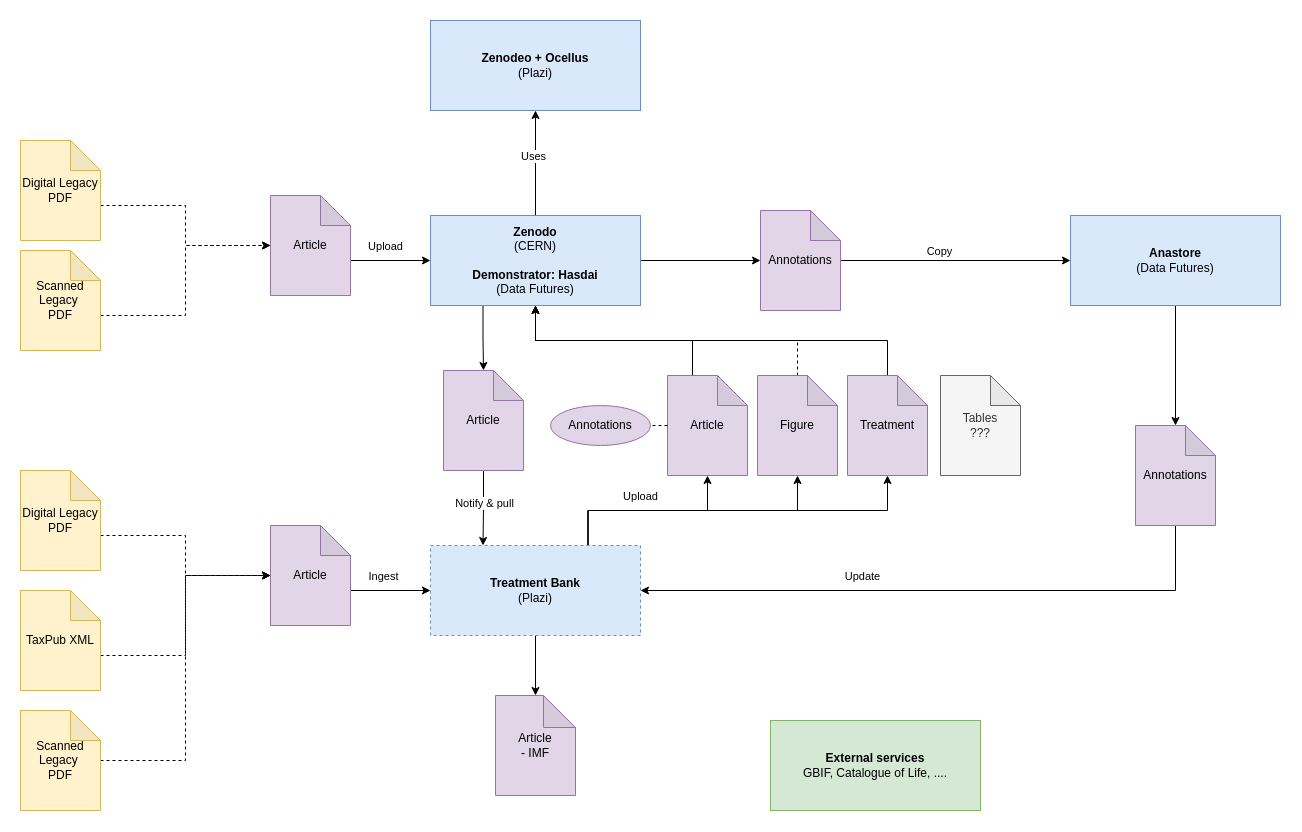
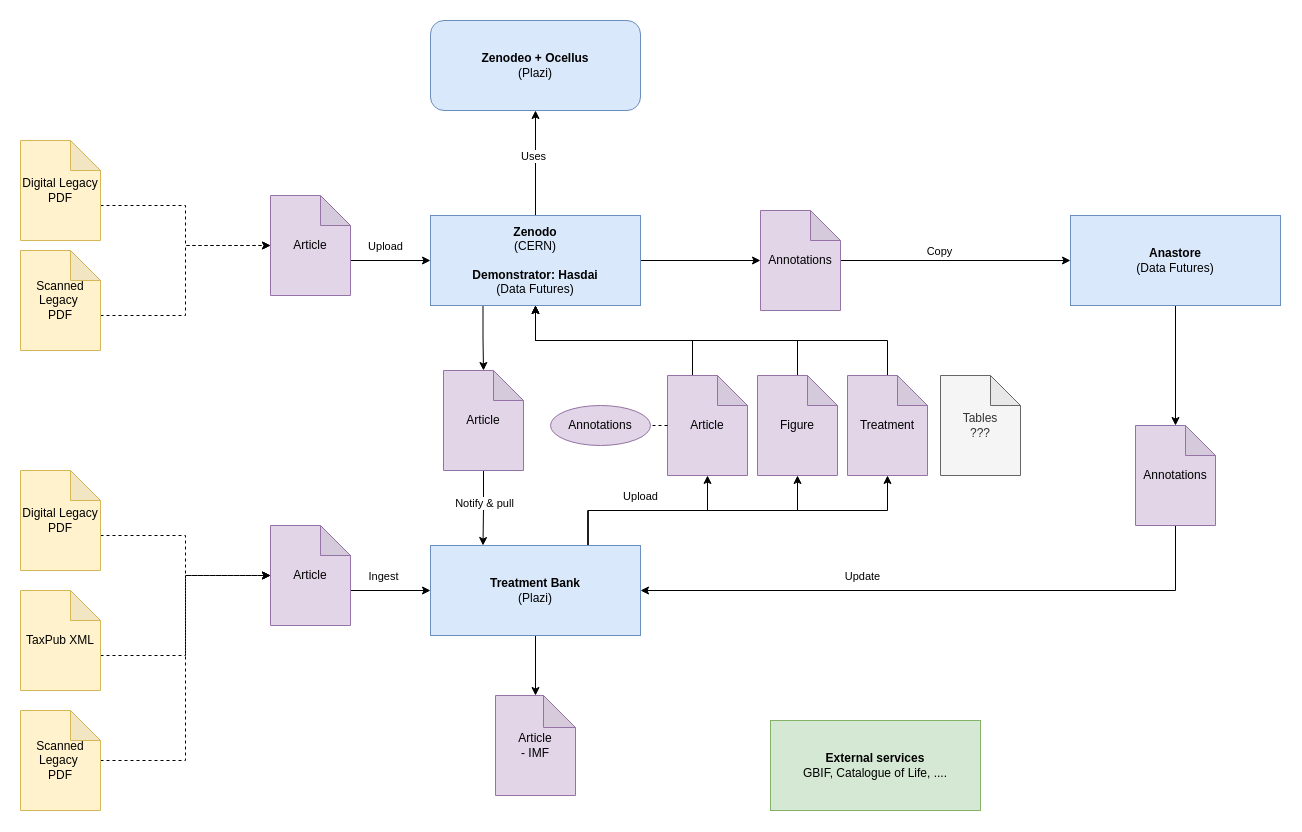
  <mxCell id="0" />
  <mxCell id="1" parent="0" />
  <mxCell id="2" style="edgeStyle=orthogonalEdgeStyle;rounded=0;orthogonalLoop=1;jettySize=auto;html=1;exitX=1;exitY=0.5;exitDx=0;exitDy=0;" parent="1" source="6" target="37" edge="1"><mxGeometry relative="1" as="geometry"><mxPoint x="748" y="260" as="targetPoint" /></mxGeometry></mxCell>
  <mxCell id="3" style="edgeStyle=orthogonalEdgeStyle;rounded=0;orthogonalLoop=1;jettySize=auto;html=1;exitX=0.25;exitY=1;exitDx=0;exitDy=0;fontColor=#000000;" parent="1" source="6" target="49" edge="1"><mxGeometry relative="1" as="geometry" /></mxCell>
  <mxCell id="4" style="edgeStyle=orthogonalEdgeStyle;rounded=0;orthogonalLoop=1;jettySize=auto;html=1;entryX=0.5;entryY=1;entryDx=0;entryDy=0;fontColor=#000000;" parent="1" source="6" target="40" edge="1"><mxGeometry relative="1" as="geometry" /></mxCell>
  <mxCell id="5" value="Uses" style="edgeLabel;html=1;align=center;verticalAlign=middle;resizable=0;points=[];fontColor=#000000;" parent="4" vertex="1" connectable="0"><mxGeometry x="-0.112" relative="1" as="geometry"><mxPoint x="-3" y="-13" as="offset" /></mxGeometry></mxCell>
  <mxCell id="6" value="&lt;b&gt;Zenodo&lt;/b&gt;&lt;br&gt;(CERN)&lt;br&gt;&lt;br&gt;&lt;b&gt;Demonstrator: Hasdai &lt;/b&gt;&lt;br&gt;(Data Futures)" style="rounded=0;whiteSpace=wrap;html=1;fillColor=#dae8fc;strokeColor=#6c8ebf;sketch=0;" parent="1" vertex="1"><mxGeometry x="430" y="215" width="210" height="90" as="geometry" /></mxCell>
  <mxCell id="7" style="edgeStyle=orthogonalEdgeStyle;rounded=0;orthogonalLoop=1;jettySize=auto;html=1;exitX=0.75;exitY=0;exitDx=0;exitDy=0;" parent="1" source="12" target="22" edge="1"><mxGeometry relative="1" as="geometry" /></mxCell>
  <mxCell id="8" style="edgeStyle=orthogonalEdgeStyle;rounded=0;orthogonalLoop=1;jettySize=auto;html=1;exitX=0.75;exitY=0;exitDx=0;exitDy=0;entryX=0.5;entryY=1;entryDx=0;entryDy=0;entryPerimeter=0;" parent="1" source="12" target="24" edge="1"><mxGeometry relative="1" as="geometry" /></mxCell>
  <mxCell id="9" style="edgeStyle=orthogonalEdgeStyle;rounded=0;orthogonalLoop=1;jettySize=auto;html=1;exitX=0.75;exitY=0;exitDx=0;exitDy=0;entryX=0.5;entryY=1;entryDx=0;entryDy=0;entryPerimeter=0;" parent="1" source="12" target="26" edge="1"><mxGeometry relative="1" as="geometry" /></mxCell>
  <mxCell id="10" value="Upload" style="edgeLabel;html=1;align=center;verticalAlign=middle;resizable=0;points=[];fontColor=#000000;" parent="9" vertex="1" connectable="0"><mxGeometry x="-0.749" y="-1" relative="1" as="geometry"><mxPoint x="41" y="-16" as="offset" /></mxGeometry></mxCell>
  <mxCell id="11" style="edgeStyle=orthogonalEdgeStyle;rounded=0;orthogonalLoop=1;jettySize=auto;html=1;exitX=0.5;exitY=1;exitDx=0;exitDy=0;" parent="1" source="12" target="36" edge="1"><mxGeometry relative="1" as="geometry" /></mxCell>
- <mxCell id="12" value="&lt;b&gt;Treatment Bank&lt;br&gt;&lt;/b&gt;(Plazi)" style="rounded=0;whiteSpace=wrap;html=1;fillColor=#dae8fc;strokeColor=#6c8ebf;sketch=0;dashed=1;" parent="1" vertex="1"><mxGeometry x="430" y="545" width="210" height="90" as="geometry" /></mxCell>
+ <mxCell id="12" value="&lt;b&gt;Treatment Bank&lt;br&gt;&lt;/b&gt;(Plazi)" style="rounded=0;whiteSpace=wrap;html=1;fillColor=#dae8fc;strokeColor=#6c8ebf;sketch=0;" parent="1" vertex="1"><mxGeometry x="430" y="545" width="210" height="90" as="geometry" /></mxCell>
  <mxCell id="13" style="edgeStyle=orthogonalEdgeStyle;rounded=0;orthogonalLoop=1;jettySize=auto;html=1;exitX=0.5;exitY=1;exitDx=0;exitDy=0;" parent="1" source="14" target="35" edge="1"><mxGeometry relative="1" as="geometry" /></mxCell>
  <mxCell id="14" value="&lt;b&gt;Anastore&lt;/b&gt;&lt;br&gt;(Data Futures)" style="rounded=0;whiteSpace=wrap;html=1;fillColor=#dae8fc;strokeColor=#6c8ebf;sketch=0;" parent="1" vertex="1"><mxGeometry x="1070" y="215" width="210" height="90" as="geometry" /></mxCell>
  <mxCell id="15" value="&lt;br&gt;&lt;br&gt;&lt;br&gt;&lt;br&gt;&lt;br&gt;&lt;br&gt;&lt;br&gt;&lt;br&gt;&lt;br&gt;&lt;br&gt;&lt;br&gt;&lt;br&gt;&lt;br&gt;&lt;br&gt;&lt;br&gt;&lt;br&gt;&lt;br&gt;&lt;br&gt;&lt;br&gt;&lt;br&gt;&lt;br&gt;&lt;br&gt;&lt;br&gt;" style="edgeStyle=orthogonalEdgeStyle;rounded=0;orthogonalLoop=1;jettySize=auto;html=1;exitX=0;exitY=0;exitDx=80;exitDy=65;exitPerimeter=0;dashed=1;fontColor=#000000;" parent="1" source="16" target="43" edge="1"><mxGeometry relative="1" as="geometry" /></mxCell>
  <mxCell id="16" value="Digital Legacy PDF" style="shape=note;whiteSpace=wrap;html=1;backgroundOutline=1;darkOpacity=0.05;fillColor=#fff2cc;strokeColor=#d6b656;sketch=0;" parent="1" vertex="1"><mxGeometry x="20" y="140" width="80" height="100" as="geometry" /></mxCell>
  <mxCell id="17" style="edgeStyle=orthogonalEdgeStyle;rounded=0;orthogonalLoop=1;jettySize=auto;html=1;exitX=0;exitY=0;exitDx=80;exitDy=65;exitPerimeter=0;dashed=1;fontColor=#000000;" parent="1" source="18" target="43" edge="1"><mxGeometry relative="1" as="geometry" /></mxCell>
  <mxCell id="18" value="Scanned Legacy&amp;nbsp;&lt;br&gt;PDF" style="shape=note;whiteSpace=wrap;html=1;backgroundOutline=1;darkOpacity=0.05;fillColor=#fff2cc;strokeColor=#d6b656;sketch=0;" parent="1" vertex="1"><mxGeometry x="20" y="250" width="80" height="100" as="geometry" /></mxCell>
  <mxCell id="19" style="edgeStyle=orthogonalEdgeStyle;rounded=0;orthogonalLoop=1;jettySize=auto;html=1;exitX=0;exitY=0;exitDx=80;exitDy=65;exitPerimeter=0;dashed=1;fontColor=#000000;" parent="1" source="20" target="46" edge="1"><mxGeometry relative="1" as="geometry" /></mxCell>
  <mxCell id="20" value="Digital Legacy PDF" style="shape=note;whiteSpace=wrap;html=1;backgroundOutline=1;darkOpacity=0.05;fillColor=#fff2cc;strokeColor=#d6b656;sketch=0;" parent="1" vertex="1"><mxGeometry x="20" y="470" width="80" height="100" as="geometry" /></mxCell>
  <mxCell id="21" style="edgeStyle=orthogonalEdgeStyle;rounded=0;orthogonalLoop=1;jettySize=auto;html=1;exitX=0;exitY=0;exitDx=25;exitDy=0;exitPerimeter=0;" parent="1" source="22" target="6" edge="1"><mxGeometry relative="1" as="geometry" /></mxCell>
  <mxCell id="22" value="Article" style="shape=note;whiteSpace=wrap;html=1;backgroundOutline=1;darkOpacity=0.05;fillColor=#e1d5e7;strokeColor=#9673a6;sketch=0;" parent="1" vertex="1"><mxGeometry x="667" y="375" width="80" height="100" as="geometry" /></mxCell>
- <mxCell id="23" style="edgeStyle=orthogonalEdgeStyle;rounded=0;orthogonalLoop=1;jettySize=auto;html=1;exitX=0.5;exitY=0;exitDx=0;exitDy=0;exitPerimeter=0;entryX=0.5;entryY=1;entryDx=0;entryDy=0;dashed=1;" parent="1" source="24" target="6" edge="1"><mxGeometry relative="1" as="geometry" /></mxCell>
+ <mxCell id="23" style="edgeStyle=orthogonalEdgeStyle;rounded=0;orthogonalLoop=1;jettySize=auto;html=1;exitX=0.5;exitY=0;exitDx=0;exitDy=0;exitPerimeter=0;entryX=0.5;entryY=1;entryDx=0;entryDy=0;" parent="1" source="24" target="6" edge="1"><mxGeometry relative="1" as="geometry" /></mxCell>
  <mxCell id="24" value="Figure" style="shape=note;whiteSpace=wrap;html=1;backgroundOutline=1;darkOpacity=0.05;fillColor=#e1d5e7;strokeColor=#9673a6;sketch=0;" parent="1" vertex="1"><mxGeometry x="757" y="375" width="80" height="100" as="geometry" /></mxCell>
  <mxCell id="25" style="edgeStyle=orthogonalEdgeStyle;rounded=0;orthogonalLoop=1;jettySize=auto;html=1;exitX=0.5;exitY=0;exitDx=0;exitDy=0;exitPerimeter=0;entryX=0.5;entryY=1;entryDx=0;entryDy=0;" parent="1" source="26" target="6" edge="1"><mxGeometry relative="1" as="geometry" /></mxCell>
  <mxCell id="26" value="Treatment" style="shape=note;whiteSpace=wrap;html=1;backgroundOutline=1;darkOpacity=0.05;fillColor=#e1d5e7;strokeColor=#9673a6;sketch=0;" parent="1" vertex="1"><mxGeometry x="847" y="375" width="80" height="100" as="geometry" /></mxCell>
  <mxCell id="27" value="Annotations" style="ellipse;whiteSpace=wrap;html=1;align=center;fillColor=#e1d5e7;strokeColor=#9673a6;sketch=0;" parent="1" vertex="1"><mxGeometry x="550" y="405" width="100" height="40" as="geometry" /></mxCell>
  <mxCell id="28" value="" style="endArrow=none;dashed=1;html=1;rounded=0;" parent="1" source="22" target="27" edge="1"><mxGeometry width="50" height="50" relative="1" as="geometry"><mxPoint x="460" y="555" as="sourcePoint" /><mxPoint x="510" y="505" as="targetPoint" /></mxGeometry></mxCell>
  <mxCell id="29" style="edgeStyle=orthogonalEdgeStyle;rounded=0;orthogonalLoop=1;jettySize=auto;html=1;" parent="1" source="37" target="14" edge="1"><mxGeometry relative="1" as="geometry"><mxPoint x="848" y="260" as="sourcePoint" /></mxGeometry></mxCell>
  <mxCell id="30" value="Copy" style="edgeLabel;html=1;align=center;verticalAlign=middle;resizable=0;points=[];fontColor=#000000;" parent="29" vertex="1" connectable="0"><mxGeometry x="-0.022" y="-1" relative="1" as="geometry"><mxPoint x="-14" y="-11" as="offset" /></mxGeometry></mxCell>
  <mxCell id="31" style="edgeStyle=orthogonalEdgeStyle;rounded=0;orthogonalLoop=1;jettySize=auto;html=1;exitX=0;exitY=0;exitDx=80;exitDy=65;exitPerimeter=0;dashed=1;fontColor=#000000;" parent="1" source="32" target="46" edge="1"><mxGeometry relative="1" as="geometry" /></mxCell>
  <mxCell id="32" value="TaxPub XML" style="shape=note;whiteSpace=wrap;html=1;backgroundOutline=1;darkOpacity=0.05;fillColor=#fff2cc;strokeColor=#d6b656;sketch=0;" parent="1" vertex="1"><mxGeometry x="20" y="590" width="80" height="100" as="geometry" /></mxCell>
  <mxCell id="33" style="edgeStyle=orthogonalEdgeStyle;rounded=0;orthogonalLoop=1;jettySize=auto;html=1;exitX=0.5;exitY=1;exitDx=0;exitDy=0;exitPerimeter=0;entryX=1;entryY=0.5;entryDx=0;entryDy=0;" parent="1" source="35" target="12" edge="1"><mxGeometry relative="1" as="geometry" /></mxCell>
  <mxCell id="34" value="Update" style="edgeLabel;html=1;align=center;verticalAlign=middle;resizable=0;points=[];fontColor=#000000;" parent="33" vertex="1" connectable="0"><mxGeometry x="0.318" y="2" relative="1" as="geometry"><mxPoint x="16" y="-17" as="offset" /></mxGeometry></mxCell>
  <mxCell id="35" value="Annotations" style="shape=note;whiteSpace=wrap;html=1;backgroundOutline=1;darkOpacity=0.05;fillColor=#e1d5e7;strokeColor=#9673a6;sketch=0;" parent="1" vertex="1"><mxGeometry x="1135" y="425" width="80" height="100" as="geometry" /></mxCell>
  <mxCell id="36" value="Article&lt;br&gt;- IMF" style="shape=note;whiteSpace=wrap;html=1;backgroundOutline=1;darkOpacity=0.05;size=32;fillColor=#e1d5e7;strokeColor=#9673a6;sketch=0;" parent="1" vertex="1"><mxGeometry x="495" y="695" width="80" height="100" as="geometry" /></mxCell>
  <mxCell id="37" value="Annotations" style="shape=note;whiteSpace=wrap;html=1;backgroundOutline=1;darkOpacity=0.05;fillColor=#e1d5e7;strokeColor=#9673a6;sketch=0;" parent="1" vertex="1"><mxGeometry x="760" y="210" width="80" height="100" as="geometry" /></mxCell>
  <mxCell id="38" value="&lt;b&gt;External services&lt;/b&gt;&lt;br&gt;GBIF, Catalogue of Life, ...." style="rounded=0;whiteSpace=wrap;html=1;fillColor=#d5e8d4;strokeColor=#82b366;sketch=0;" parent="1" vertex="1"><mxGeometry x="770" y="720" width="210" height="90" as="geometry" /></mxCell>
  <mxCell id="39" style="edgeStyle=orthogonalEdgeStyle;rounded=0;orthogonalLoop=1;jettySize=auto;html=1;exitX=0.5;exitY=1;exitDx=0;exitDy=0;exitPerimeter=0;dashed=1;fontColor=#000000;" parent="1" edge="1"><mxGeometry relative="1" as="geometry"><mxPoint x="850" y="805" as="sourcePoint" /><mxPoint x="850" y="805" as="targetPoint" /></mxGeometry></mxCell>
- <mxCell id="40" value="&lt;b&gt;Zenodeo + Ocellus&lt;/b&gt;&lt;br&gt;(Plazi)" style="rounded=0;whiteSpace=wrap;html=1;fillColor=#dae8fc;strokeColor=#6c8ebf;sketch=0;" parent="1" vertex="1"><mxGeometry x="430" y="20" width="210" height="90" as="geometry" /></mxCell>
+ <mxCell id="40" value="&lt;b&gt;Zenodeo + Ocellus&lt;/b&gt;&lt;br&gt;(Plazi)" style="whiteSpace=wrap;html=1;fillColor=#dae8fc;strokeColor=#6c8ebf;sketch=0;rounded=1;" parent="1" vertex="1"><mxGeometry x="430" y="20" width="210" height="90" as="geometry" /></mxCell>
  <mxCell id="41" style="edgeStyle=orthogonalEdgeStyle;rounded=0;orthogonalLoop=1;jettySize=auto;html=1;exitX=0;exitY=0;exitDx=80;exitDy=65;exitPerimeter=0;fontColor=#000000;" parent="1" source="43" target="6" edge="1"><mxGeometry relative="1" as="geometry" /></mxCell>
  <mxCell id="42" value="Upload" style="edgeLabel;html=1;align=center;verticalAlign=middle;resizable=0;points=[];fontColor=#000000;" parent="41" vertex="1" connectable="0"><mxGeometry x="0.025" y="2" relative="1" as="geometry"><mxPoint x="-7" y="-13" as="offset" /></mxGeometry></mxCell>
  <mxCell id="43" value="Article" style="shape=note;whiteSpace=wrap;html=1;backgroundOutline=1;darkOpacity=0.05;fillColor=#e1d5e7;strokeColor=#9673a6;sketch=0;" parent="1" vertex="1"><mxGeometry x="270" y="195" width="80" height="100" as="geometry" /></mxCell>
  <mxCell id="44" style="edgeStyle=orthogonalEdgeStyle;rounded=0;orthogonalLoop=1;jettySize=auto;html=1;exitX=0;exitY=0;exitDx=80;exitDy=65;exitPerimeter=0;fontColor=#000000;" parent="1" source="46" target="12" edge="1"><mxGeometry relative="1" as="geometry" /></mxCell>
  <mxCell id="45" value="Ingest" style="edgeLabel;html=1;align=center;verticalAlign=middle;resizable=0;points=[];fontColor=#000000;" parent="44" vertex="1" connectable="0"><mxGeometry x="-0.208" y="3" relative="1" as="geometry"><mxPoint y="-12" as="offset" /></mxGeometry></mxCell>
  <mxCell id="46" value="Article" style="shape=note;whiteSpace=wrap;html=1;backgroundOutline=1;darkOpacity=0.05;fillColor=#e1d5e7;strokeColor=#9673a6;sketch=0;" parent="1" vertex="1"><mxGeometry x="270" y="525" width="80" height="100" as="geometry" /></mxCell>
  <mxCell id="47" style="edgeStyle=orthogonalEdgeStyle;rounded=0;orthogonalLoop=1;jettySize=auto;html=1;exitX=0.5;exitY=1;exitDx=0;exitDy=0;exitPerimeter=0;entryX=0.25;entryY=0;entryDx=0;entryDy=0;fontColor=#000000;" parent="1" source="49" target="12" edge="1"><mxGeometry relative="1" as="geometry" /></mxCell>
  <mxCell id="48" value="Notify &amp;amp; pull" style="edgeLabel;html=1;align=center;verticalAlign=middle;resizable=0;points=[];fontColor=#000000;" parent="47" vertex="1" connectable="0"><mxGeometry x="-0.153" y="5" relative="1" as="geometry"><mxPoint x="-5" as="offset" /></mxGeometry></mxCell>
  <mxCell id="49" value="Article" style="shape=note;whiteSpace=wrap;html=1;backgroundOutline=1;darkOpacity=0.05;fillColor=#e1d5e7;strokeColor=#9673a6;sketch=0;" parent="1" vertex="1"><mxGeometry x="443" y="370" width="80" height="100" as="geometry" /></mxCell>
  <mxCell id="50" value="Tables&lt;br&gt;???" style="shape=note;whiteSpace=wrap;html=1;backgroundOutline=1;darkOpacity=0.05;fillColor=#f5f5f5;strokeColor=#666666;sketch=0;fontColor=#333333;" parent="1" vertex="1"><mxGeometry x="940" y="375" width="80" height="100" as="geometry" /></mxCell>
  <mxCell id="51" style="edgeStyle=orthogonalEdgeStyle;rounded=0;orthogonalLoop=1;jettySize=auto;html=1;entryX=0;entryY=0.5;entryDx=0;entryDy=0;entryPerimeter=0;fontColor=#000000;dashed=1;" parent="1" source="52" target="46" edge="1"><mxGeometry relative="1" as="geometry" /></mxCell>
  <mxCell id="52" value="Scanned Legacy&amp;nbsp;&lt;br&gt;PDF" style="shape=note;whiteSpace=wrap;html=1;backgroundOutline=1;darkOpacity=0.05;fillColor=#fff2cc;strokeColor=#d6b656;sketch=0;" parent="1" vertex="1"><mxGeometry x="20" y="710" width="80" height="100" as="geometry" /></mxCell>
